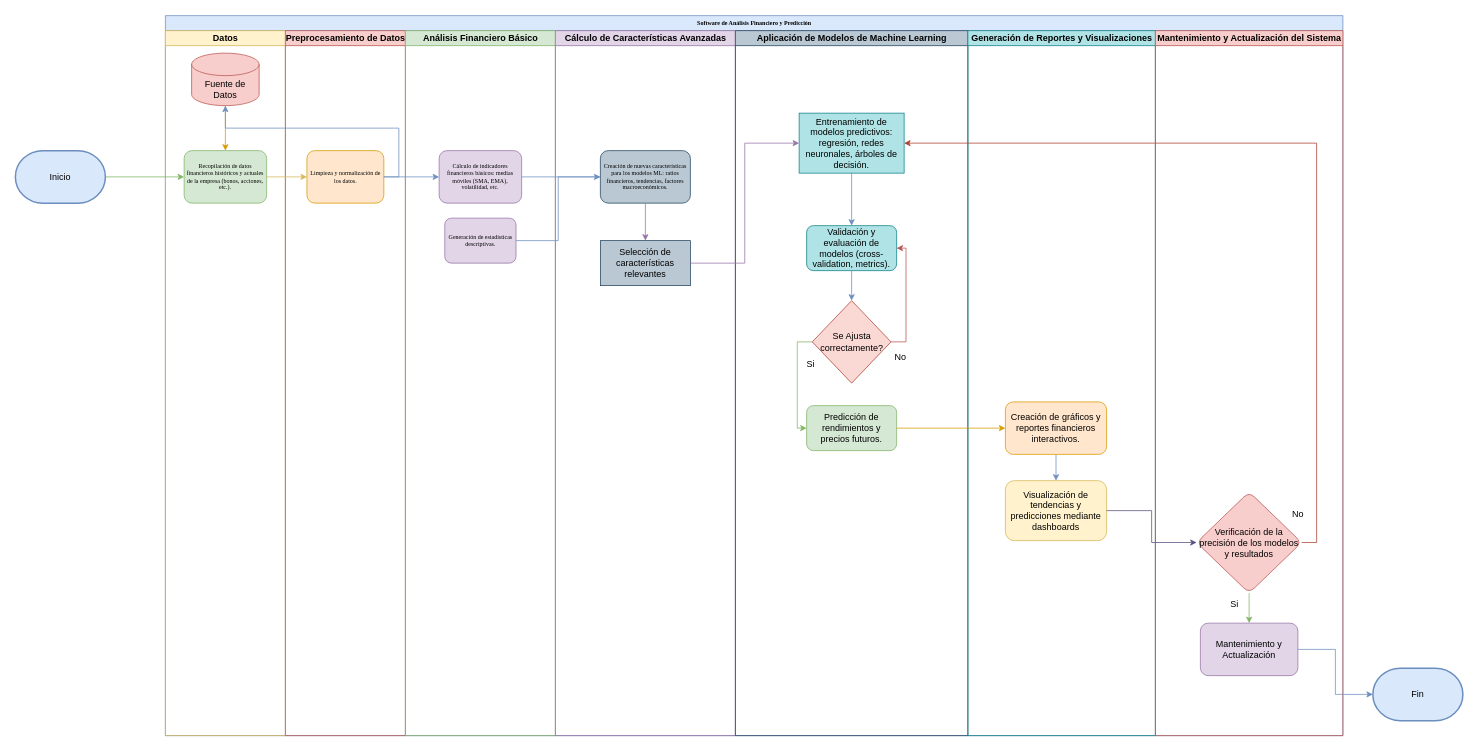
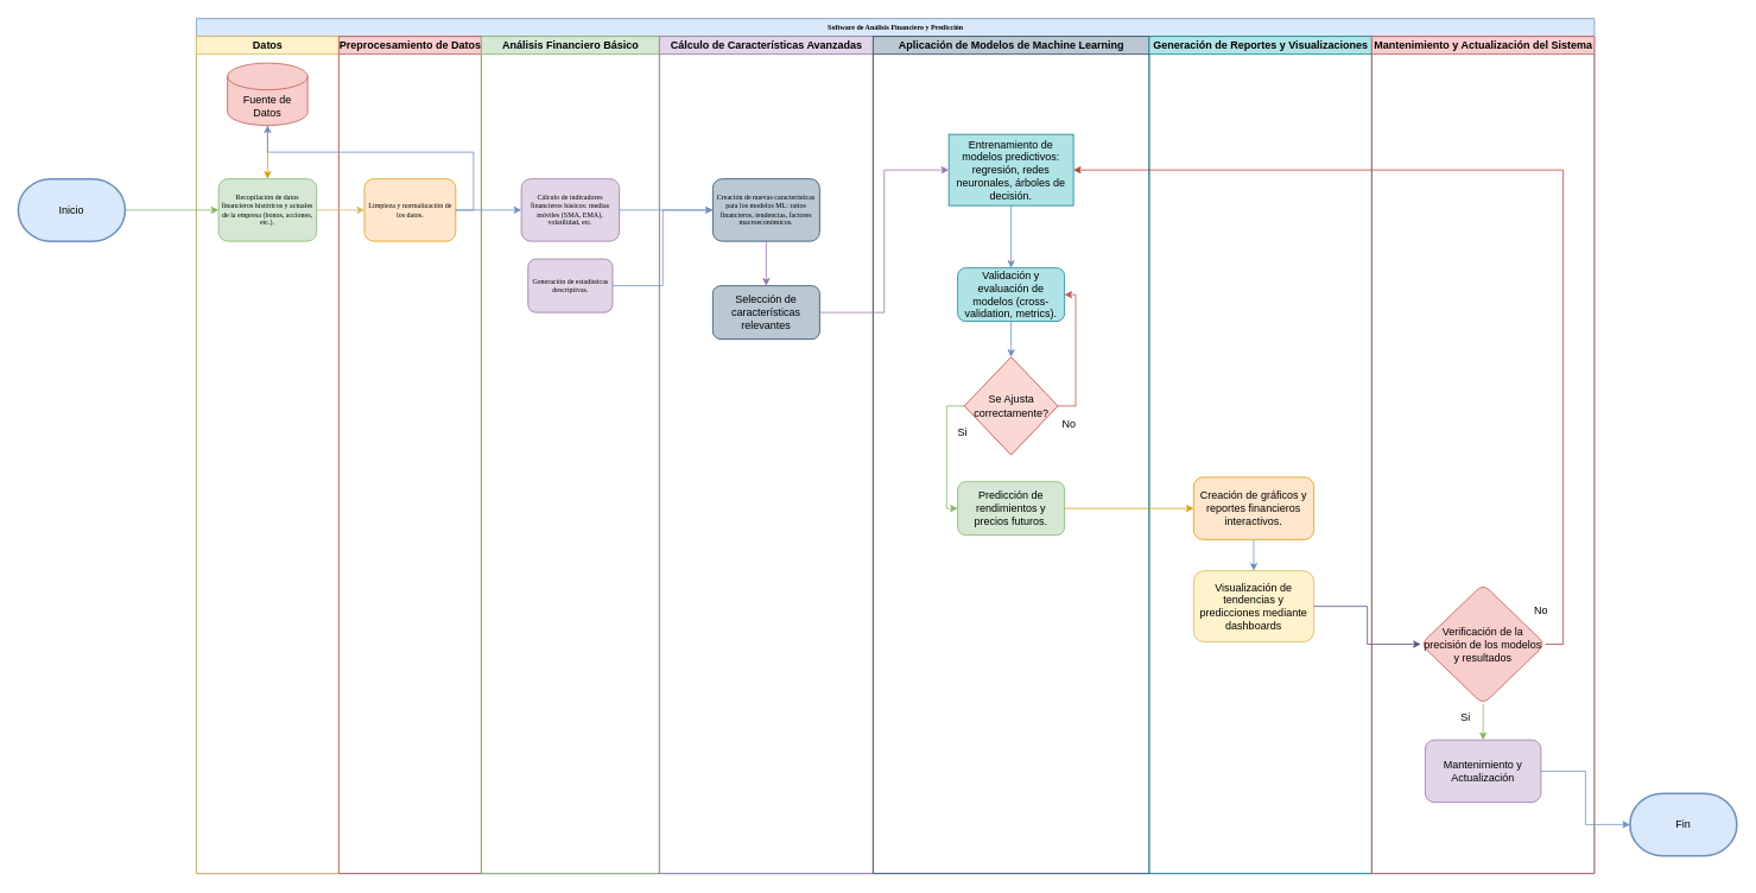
  <mxCell id="0" />
  <mxCell id="1" parent="0" />
  <mxCell id="2" value=" Software de Análisis Financiero y Predicción" style="swimlane;html=1;childLayout=stackLayout;startSize=20;rounded=0;shadow=0;labelBackgroundColor=none;strokeWidth=1;fontFamily=Verdana;fontSize=8;align=center;fillColor=#dae8fc;strokeColor=#6c8ebf;" parent="1" vertex="1"><mxGeometry x="220" y="20" width="1570" height="960" as="geometry" /></mxCell>
  <mxCell id="3" value="Datos" style="swimlane;html=1;startSize=20;fillColor=#fff2cc;strokeColor=#d6b656;" parent="2" vertex="1"><mxGeometry y="20" width="160" height="940" as="geometry" /></mxCell>
  <mxCell id="4" value="Recopilación de datos financieros históricos y actuales de la empresa (bonos, acciones, etc.)." style="rounded=1;whiteSpace=wrap;html=1;shadow=0;labelBackgroundColor=none;strokeWidth=1;fontFamily=Verdana;fontSize=8;align=center;fillColor=#d5e8d4;strokeColor=#82b366;" parent="3" vertex="1"><mxGeometry x="25" y="160" width="110" height="70" as="geometry" /></mxCell>
  <mxCell id="5" value="Fuente de Datos" style="shape=cylinder3;whiteSpace=wrap;html=1;boundedLbl=1;backgroundOutline=1;size=15;fillColor=#f8cecc;strokeColor=#b85450;" vertex="1" parent="3"><mxGeometry x="35" y="30" width="90" height="70" as="geometry" /></mxCell>
  <mxCell id="6" value="" style="endArrow=classic;html=1;rounded=0;exitX=0.5;exitY=1;exitDx=0;exitDy=0;exitPerimeter=0;entryX=0.5;entryY=0;entryDx=0;entryDy=0;fillColor=#ffe6cc;strokeColor=#d79b00;" edge="1" parent="3" source="5" target="4"><mxGeometry width="50" height="50" relative="1" as="geometry"><mxPoint x="-10" y="210" as="sourcePoint" /><mxPoint x="40" y="160" as="targetPoint" /></mxGeometry></mxCell>
  <mxCell id="7" value="Preprocesamiento de Datos" style="swimlane;html=1;startSize=20;fillColor=#f8cecc;strokeColor=#b85450;" parent="2" vertex="1"><mxGeometry x="160" y="20" width="160" height="940" as="geometry" /></mxCell>
  <mxCell id="8" value="Limpieza y normalización de los datos." style="rounded=1;whiteSpace=wrap;html=1;shadow=0;labelBackgroundColor=none;strokeWidth=1;fontFamily=Verdana;fontSize=8;align=center;fillColor=#ffe6cc;strokeColor=#d79b00;" parent="7" vertex="1"><mxGeometry x="28.75" y="160" width="102.5" height="70" as="geometry" /></mxCell>
  <mxCell id="9" value="Análisis Financiero Básico" style="swimlane;html=1;startSize=20;fillColor=#d5e8d4;strokeColor=#82b366;" parent="2" vertex="1"><mxGeometry x="320" y="20" width="200" height="940" as="geometry" /></mxCell>
  <mxCell id="10" value="Cálculo de indicadores financieros básicos: medias móviles (SMA, EMA), volatilidad, etc." style="rounded=1;whiteSpace=wrap;html=1;shadow=0;labelBackgroundColor=none;strokeWidth=1;fontFamily=Verdana;fontSize=8;align=center;fillColor=#e1d5e7;strokeColor=#9673a6;" parent="9" vertex="1"><mxGeometry x="45" y="160" width="110" height="70" as="geometry" /></mxCell>
  <mxCell id="11" value="Generación de estadísticas descriptivas." style="rounded=1;whiteSpace=wrap;html=1;shadow=0;labelBackgroundColor=none;strokeWidth=1;fontFamily=Verdana;fontSize=8;align=center;fillColor=#e1d5e7;strokeColor=#9673a6;" vertex="1" parent="9"><mxGeometry x="52.5" y="250" width="95" height="60" as="geometry" /></mxCell>
  <mxCell id="12" value="Cálculo de Características Avanzadas" style="swimlane;html=1;startSize=20;fillColor=#e1d5e7;strokeColor=#9673a6;" parent="2" vertex="1"><mxGeometry x="520" y="20" width="240" height="940" as="geometry" /></mxCell>
  <mxCell id="13" value="Creación de nuevas características para los modelos ML: ratios financieros, tendencias, factores macroeconómicos." style="rounded=1;whiteSpace=wrap;html=1;shadow=0;labelBackgroundColor=none;strokeWidth=1;fontFamily=Verdana;fontSize=8;align=center;fillColor=#bac8d3;strokeColor=#23445d;" parent="12" vertex="1"><mxGeometry x="60" y="160" width="120" height="70" as="geometry" /></mxCell>
- <mxCell id="14" value="Selección de características relevantes" style="whiteSpace=wrap;html=1;fillColor=#bac8d3;strokeColor=#23445d;" vertex="1" parent="12"><mxGeometry x="60" y="280" width="120" height="60" as="geometry" /></mxCell>
+ <mxCell id="14" value="Selección de características relevantes" style="whiteSpace=wrap;html=1;fillColor=#bac8d3;strokeColor=#23445d;rounded=1;" vertex="1" parent="12"><mxGeometry x="60" y="280" width="120" height="60" as="geometry" /></mxCell>
  <mxCell id="15" value="" style="endArrow=classic;html=1;rounded=0;entryX=0.5;entryY=0;entryDx=0;entryDy=0;exitX=0.5;exitY=1;exitDx=0;exitDy=0;fillColor=#e1d5e7;strokeColor=#9673a6;" edge="1" parent="12" source="13" target="14"><mxGeometry width="50" height="50" relative="1" as="geometry"><mxPoint x="-130" y="220" as="sourcePoint" /><mxPoint x="-80" y="170" as="targetPoint" /></mxGeometry></mxCell>
  <mxCell id="16" value="" style="endArrow=classic;html=1;rounded=0;exitX=1;exitY=0.5;exitDx=0;exitDy=0;fillColor=#fff2cc;strokeColor=#d6b656;" edge="1" parent="2" source="4" target="8"><mxGeometry width="50" height="50" relative="1" as="geometry"><mxPoint x="-10" y="230" as="sourcePoint" /><mxPoint x="20" y="270" as="targetPoint" /></mxGeometry></mxCell>
  <mxCell id="17" style="edgeStyle=orthogonalEdgeStyle;rounded=1;html=1;labelBackgroundColor=none;startArrow=none;startFill=0;startSize=5;endArrow=classicThin;endFill=1;endSize=5;jettySize=auto;orthogonalLoop=1;strokeColor=#6c8ebf;strokeWidth=1;fontFamily=Verdana;fontSize=8;fontColor=#000000;entryX=0;entryY=0.5;entryDx=0;entryDy=0;fillColor=#dae8fc;" parent="2" source="10" target="13" edge="1"><mxGeometry relative="1" as="geometry"><mxPoint x="510" y="215" as="targetPoint" /></mxGeometry></mxCell>
  <mxCell id="18" value="" style="endArrow=classic;html=1;rounded=0;exitX=1;exitY=0.5;exitDx=0;exitDy=0;entryX=0;entryY=0.5;entryDx=0;entryDy=0;fillColor=#dae8fc;strokeColor=#6c8ebf;" edge="1" parent="2" source="8" target="10"><mxGeometry width="50" height="50" relative="1" as="geometry"><mxPoint x="190" y="230" as="sourcePoint" /><mxPoint x="240" y="180" as="targetPoint" /></mxGeometry></mxCell>
  <mxCell id="19" style="edgeStyle=orthogonalEdgeStyle;rounded=0;orthogonalLoop=1;jettySize=auto;html=1;exitX=1;exitY=0.5;exitDx=0;exitDy=0;fillColor=#dae8fc;strokeColor=#6c8ebf;" edge="1" parent="2" source="8" target="5"><mxGeometry relative="1" as="geometry" /></mxCell>
  <mxCell id="20" style="edgeStyle=orthogonalEdgeStyle;rounded=0;orthogonalLoop=1;jettySize=auto;html=1;exitX=1;exitY=0.5;exitDx=0;exitDy=0;entryX=0;entryY=0.5;entryDx=0;entryDy=0;fillColor=#dae8fc;strokeColor=#6c8ebf;" edge="1" parent="2" source="11" target="13"><mxGeometry relative="1" as="geometry" /></mxCell>
  <mxCell id="21" value="Aplicación de Modelos de Machine Learning" style="swimlane;html=1;startSize=20;fillColor=#bac8d3;strokeColor=#23445d;" parent="2" vertex="1"><mxGeometry x="760" y="20" width="310" height="940" as="geometry" /></mxCell>
  <mxCell id="22" value="" style="edgeStyle=orthogonalEdgeStyle;rounded=0;orthogonalLoop=1;jettySize=auto;html=1;fillColor=#dae8fc;strokeColor=#6c8ebf;" edge="1" parent="21" source="23" target="25"><mxGeometry relative="1" as="geometry" /></mxCell>
  <mxCell id="23" value="Entrenamiento de modelos predictivos: regresión, redes neuronales, árboles de decisión." style="whiteSpace=wrap;html=1;fillColor=#b0e3e6;strokeColor=#0e8088;" vertex="1" parent="21"><mxGeometry x="85" y="110" width="140" height="80" as="geometry" /></mxCell>
  <mxCell id="24" style="edgeStyle=orthogonalEdgeStyle;rounded=0;orthogonalLoop=1;jettySize=auto;html=1;exitX=0.5;exitY=1;exitDx=0;exitDy=0;entryX=0.5;entryY=0;entryDx=0;entryDy=0;fillColor=#dae8fc;strokeColor=#6c8ebf;" edge="1" parent="21" source="25" target="29"><mxGeometry relative="1" as="geometry" /></mxCell>
  <mxCell id="25" value="Validación y evaluación de modelos (cross-validation, metrics)." style="rounded=1;whiteSpace=wrap;html=1;fillColor=#b0e3e6;strokeColor=#0e8088;" vertex="1" parent="21"><mxGeometry x="95" y="260" width="120" height="60" as="geometry" /></mxCell>
  <mxCell id="26" value="Predicción de rendimientos y precios futuros." style="rounded=1;whiteSpace=wrap;html=1;fillColor=#d5e8d4;strokeColor=#82b366;" vertex="1" parent="21"><mxGeometry x="95" y="500" width="120" height="60" as="geometry" /></mxCell>
  <mxCell id="27" style="edgeStyle=orthogonalEdgeStyle;rounded=0;orthogonalLoop=1;jettySize=auto;html=1;exitX=0;exitY=0.5;exitDx=0;exitDy=0;entryX=0;entryY=0.5;entryDx=0;entryDy=0;fillColor=#d5e8d4;strokeColor=#82b366;" edge="1" parent="21" source="29" target="26"><mxGeometry relative="1" as="geometry" /></mxCell>
  <mxCell id="28" style="edgeStyle=orthogonalEdgeStyle;rounded=0;orthogonalLoop=1;jettySize=auto;html=1;exitX=1;exitY=0.5;exitDx=0;exitDy=0;entryX=1;entryY=0.5;entryDx=0;entryDy=0;fillColor=#f8cecc;strokeColor=#b85450;" edge="1" parent="21" source="29" target="25"><mxGeometry relative="1" as="geometry" /></mxCell>
  <mxCell id="29" value="Se Ajusta correctamente?" style="rhombus;whiteSpace=wrap;html=1;fillColor=#fad9d5;strokeColor=#ae4132;" vertex="1" parent="21"><mxGeometry x="102.5" y="360" width="105" height="110" as="geometry" /></mxCell>
  <mxCell id="30" value="No" style="text;html=1;align=center;verticalAlign=middle;resizable=0;points=[];autosize=1;strokeColor=none;fillColor=none;" vertex="1" parent="21"><mxGeometry x="200" y="420" width="40" height="30" as="geometry" /></mxCell>
  <mxCell id="31" value="Si" style="text;html=1;align=center;verticalAlign=middle;resizable=0;points=[];autosize=1;strokeColor=none;fillColor=none;" vertex="1" parent="21"><mxGeometry x="85" y="430" width="30" height="30" as="geometry" /></mxCell>
  <mxCell id="32" value="Generación de Reportes y Visualizaciones" style="swimlane;html=1;startSize=20;fillColor=#b0e3e6;strokeColor=#0e8088;" vertex="1" parent="2"><mxGeometry x="1070" y="20" width="250" height="940" as="geometry" /></mxCell>
  <mxCell id="33" style="edgeStyle=orthogonalEdgeStyle;rounded=0;orthogonalLoop=1;jettySize=auto;html=1;exitX=0.5;exitY=1;exitDx=0;exitDy=0;entryX=0.5;entryY=0;entryDx=0;entryDy=0;fillColor=#dae8fc;strokeColor=#6c8ebf;" edge="1" parent="32" source="34" target="35"><mxGeometry relative="1" as="geometry" /></mxCell>
  <mxCell id="34" value="Creación de gráficos y reportes financieros interactivos." style="whiteSpace=wrap;html=1;rounded=1;fillColor=#ffe6cc;strokeColor=#d79b00;" vertex="1" parent="32"><mxGeometry x="50" y="495" width="135" height="70" as="geometry" /></mxCell>
  <mxCell id="35" value="Visualización de tendencias y predicciones mediante dashboards" style="whiteSpace=wrap;html=1;rounded=1;fillColor=#fff2cc;strokeColor=#d6b656;" vertex="1" parent="32"><mxGeometry x="50" y="600" width="135" height="80" as="geometry" /></mxCell>
  <mxCell id="36" style="edgeStyle=orthogonalEdgeStyle;rounded=0;orthogonalLoop=1;jettySize=auto;html=1;exitX=1;exitY=0.5;exitDx=0;exitDy=0;entryX=0;entryY=0.5;entryDx=0;entryDy=0;fillColor=#e1d5e7;strokeColor=#9673a6;" edge="1" parent="2" source="14" target="23"><mxGeometry relative="1" as="geometry" /></mxCell>
  <mxCell id="37" style="edgeStyle=orthogonalEdgeStyle;rounded=0;orthogonalLoop=1;jettySize=auto;html=1;exitX=1;exitY=0.5;exitDx=0;exitDy=0;entryX=0;entryY=0.5;entryDx=0;entryDy=0;fillColor=#ffe6cc;strokeColor=#d79b00;" edge="1" parent="2" source="26" target="34"><mxGeometry relative="1" as="geometry" /></mxCell>
  <mxCell id="38" style="edgeStyle=orthogonalEdgeStyle;rounded=0;orthogonalLoop=1;jettySize=auto;html=1;exitX=1;exitY=0.5;exitDx=0;exitDy=0;entryX=1;entryY=0.5;entryDx=0;entryDy=0;fillColor=#fad9d5;strokeColor=#ae4132;" edge="1" parent="2" source="42" target="23"><mxGeometry relative="1" as="geometry" /></mxCell>
  <mxCell id="39" value="" style="edgeStyle=orthogonalEdgeStyle;rounded=0;orthogonalLoop=1;jettySize=auto;html=1;fillColor=#d0cee2;strokeColor=#56517e;" edge="1" parent="2" source="35" target="42"><mxGeometry relative="1" as="geometry" /></mxCell>
  <mxCell id="40" value="Mantenimiento y Actualización del Sistema" style="swimlane;html=1;startSize=20;fillColor=#f8cecc;strokeColor=#b85450;" vertex="1" parent="2"><mxGeometry x="1320" y="20" width="250" height="940" as="geometry" /></mxCell>
  <mxCell id="41" value="Mantenimiento y Actualización" style="whiteSpace=wrap;html=1;rounded=1;fillColor=#e1d5e7;strokeColor=#9673a6;" vertex="1" parent="40"><mxGeometry x="60" y="790" width="130" height="70" as="geometry" /></mxCell>
  <mxCell id="42" value="Verificación de la precisión de los modelos y resultados" style="rhombus;whiteSpace=wrap;html=1;rounded=1;fillColor=#f8cecc;strokeColor=#b85450;" vertex="1" parent="40"><mxGeometry x="55" y="615" width="140" height="135" as="geometry" /></mxCell>
  <mxCell id="43" style="edgeStyle=orthogonalEdgeStyle;rounded=0;orthogonalLoop=1;jettySize=auto;html=1;exitX=0.5;exitY=1;exitDx=0;exitDy=0;entryX=0.5;entryY=0;entryDx=0;entryDy=0;fillColor=#d5e8d4;strokeColor=#82b366;" edge="1" parent="40" source="42" target="41"><mxGeometry relative="1" as="geometry" /></mxCell>
  <mxCell id="44" value="No" style="text;html=1;align=center;verticalAlign=middle;resizable=0;points=[];autosize=1;strokeColor=none;fillColor=none;" vertex="1" parent="40"><mxGeometry x="170" y="630" width="40" height="30" as="geometry" /></mxCell>
  <mxCell id="45" value="Si" style="text;html=1;align=center;verticalAlign=middle;resizable=0;points=[];autosize=1;strokeColor=none;fillColor=none;" vertex="1" parent="40"><mxGeometry x="90" y="750" width="30" height="30" as="geometry" /></mxCell>
  <mxCell id="46" value="Inicio" style="strokeWidth=2;html=1;shape=mxgraph.flowchart.terminator;whiteSpace=wrap;fillColor=#dae8fc;strokeColor=#6c8ebf;" vertex="1" parent="1"><mxGeometry x="20" y="200" width="120" height="70" as="geometry" /></mxCell>
  <mxCell id="47" value="" style="endArrow=classic;html=1;rounded=0;exitX=1;exitY=0.5;exitDx=0;exitDy=0;exitPerimeter=0;entryX=0;entryY=0.5;entryDx=0;entryDy=0;fillColor=#d5e8d4;strokeColor=#82b366;" edge="1" parent="1" source="46" target="4"><mxGeometry width="50" height="50" relative="1" as="geometry"><mxPoint x="210" y="440" as="sourcePoint" /><mxPoint x="260" y="390" as="targetPoint" /></mxGeometry></mxCell>
  <mxCell id="48" value="Fin" style="strokeWidth=2;html=1;shape=mxgraph.flowchart.terminator;whiteSpace=wrap;fillColor=#dae8fc;strokeColor=#6c8ebf;" vertex="1" parent="1"><mxGeometry x="1830" y="890" width="120" height="70" as="geometry" /></mxCell>
  <mxCell id="49" style="edgeStyle=orthogonalEdgeStyle;rounded=0;orthogonalLoop=1;jettySize=auto;html=1;exitX=1;exitY=0.5;exitDx=0;exitDy=0;fillColor=#dae8fc;strokeColor=#6c8ebf;" edge="1" parent="1" source="41" target="48"><mxGeometry relative="1" as="geometry" /></mxCell>
